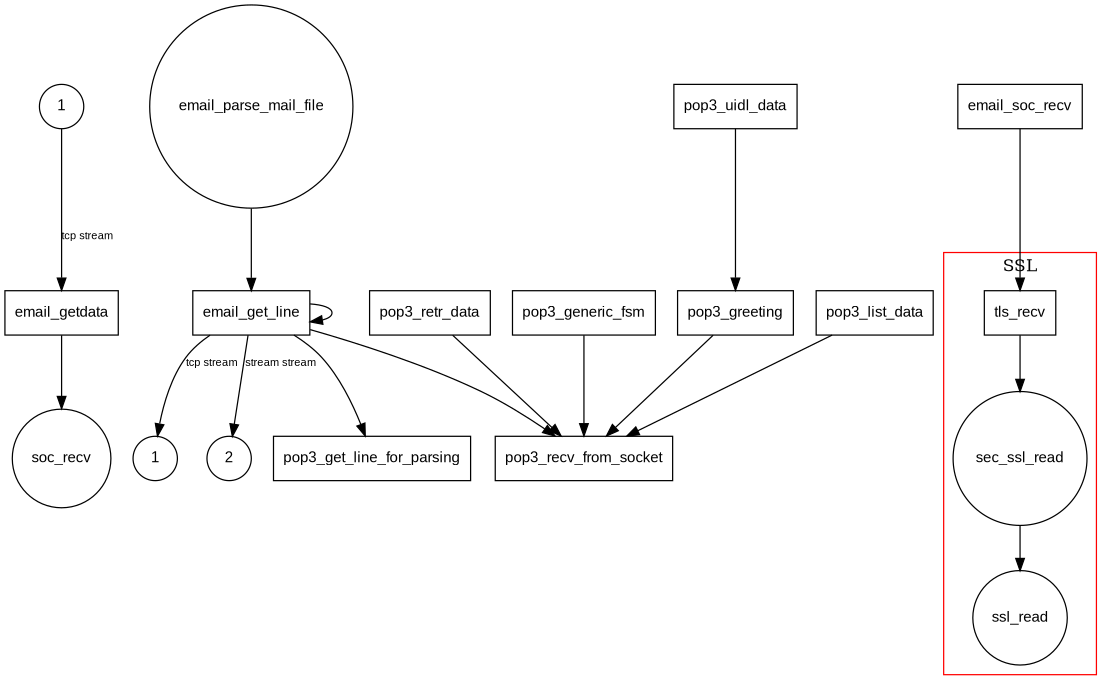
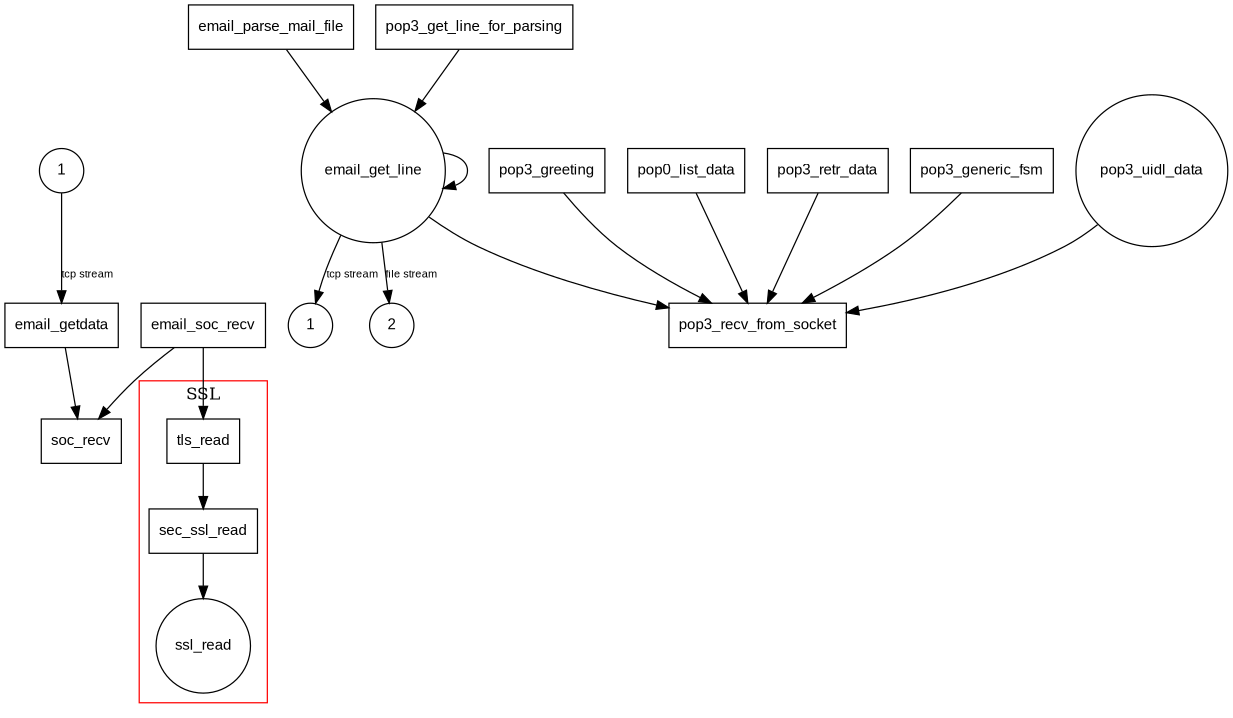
  digraph {
    rankdir=TB
    node [fontname=Arial fontsize=12 shape=box]
    edge [fontname=Arial fontsize=9]
    n1 [label=1 shape=circle]
-   pop3_uidl_data
-   tls_read [label=tls_recv]
-   sec_ssl_read [shape=circle]
+   pop3_uidl_data [shape=circle]
+   tls_read
+   sec_ssl_read
    ssl_read [shape=circle]
    email_getdata
    pop3_recv_from_socket
-   soc_recv [shape=circle]
+   soc_recv
    n9 [label=1 shape=circle]
    n10 [label=2 shape=circle]
-   email_parse_mail_file [shape=circle]
-   email_get_line
+   email_parse_mail_file
+   email_get_line [shape=circle]
    pop3_get_line_for_parsing
    email_soc_recv
    pop3_greeting
-   pop3_list_data
+   pop3_list_data [label=pop0_list_data]
    pop3_retr_data
    pop3_generic_fsm
    subgraph sub_1 {
      rank=same
      n1
      pop3_uidl_data
    }
    subgraph cluster_2 {
      color=red
      label=SSL
      tls_read
      sec_ssl_read
      ssl_read
    }
    n1 -> email_getdata [label="tcp stream"]
-   pop3_uidl_data -> pop3_greeting
+   pop3_uidl_data -> pop3_recv_from_socket
    tls_read -> sec_ssl_read
    sec_ssl_read -> ssl_read
    email_getdata -> soc_recv
    email_parse_mail_file -> email_get_line
    email_get_line -> pop3_recv_from_socket
    email_get_line -> n9 [label="tcp stream"]
-   email_get_line -> n10 [label="stream stream"]
+   email_get_line -> n10 [label="file stream"]
    email_get_line -> email_get_line
-   email_get_line -> pop3_get_line_for_parsing
+   pop3_get_line_for_parsing -> email_get_line
    email_soc_recv -> tls_read
+   email_soc_recv -> soc_recv
    pop3_greeting -> pop3_recv_from_socket
    pop3_list_data -> pop3_recv_from_socket
    pop3_retr_data -> pop3_recv_from_socket
    pop3_generic_fsm -> pop3_recv_from_socket
  }
